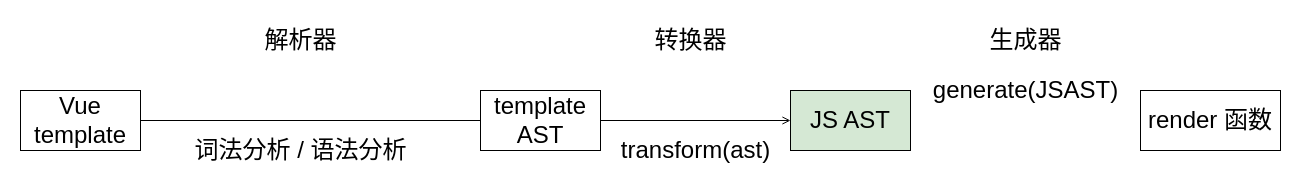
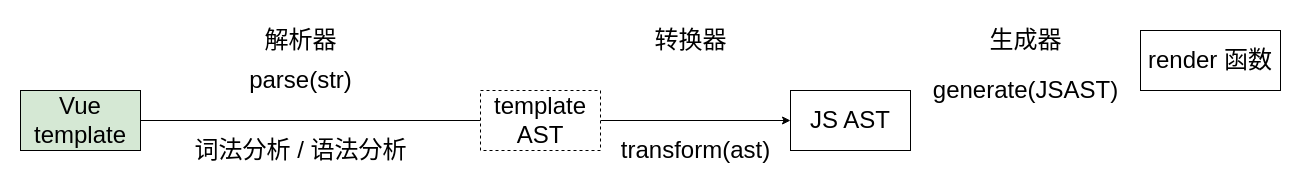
  <mxCell id="0" />
  <mxCell id="1" parent="0" />
  <mxCell id="2" value="" style="edgeStyle=none;html=1;endArrow=none;" parent="1" source="3" target="5" edge="1"><mxGeometry relative="1" as="geometry" /></mxCell>
- <mxCell id="3" value="&lt;font style=&quot;font-size: 24px;&quot;&gt;Vue template&lt;/font&gt;" style="rounded=0;whiteSpace=wrap;html=1;" parent="1" vertex="1"><mxGeometry x="20" y="90" width="120" height="60" as="geometry" /></mxCell>
- <mxCell id="4" value="" style="edgeStyle=none;html=1;endArrow=open;" parent="1" source="5" target="6" edge="1"><mxGeometry relative="1" as="geometry" /></mxCell>
- <mxCell id="5" value="&lt;font style=&quot;font-size: 24px;&quot;&gt;template AST&lt;/font&gt;" style="rounded=0;whiteSpace=wrap;html=1;" parent="1" vertex="1"><mxGeometry x="480" y="90" width="120" height="60" as="geometry" /></mxCell>
- <mxCell id="6" value="&lt;font style=&quot;font-size: 24px;&quot;&gt;JS AST&lt;/font&gt;" style="rounded=0;whiteSpace=wrap;html=1;fillColor=#d5e8d4;" parent="1" vertex="1"><mxGeometry x="790" y="90" width="120" height="60" as="geometry" /></mxCell>
- <mxCell id="7" value="&lt;font style=&quot;font-size: 24px;&quot;&gt;render 函数&lt;/font&gt;" style="whiteSpace=wrap;html=1;rounded=0;" parent="1" vertex="1"><mxGeometry x="1140" y="90" width="140" height="60" as="geometry" /></mxCell>
+ <mxCell id="3" value="&lt;font style=&quot;font-size: 24px;&quot;&gt;Vue template&lt;/font&gt;" style="rounded=0;whiteSpace=wrap;html=1;fillColor=#d5e8d4;" parent="1" vertex="1"><mxGeometry x="20" y="90" width="120" height="60" as="geometry" /></mxCell>
+ <mxCell id="4" value="" style="edgeStyle=none;html=1;" parent="1" source="5" target="6" edge="1"><mxGeometry relative="1" as="geometry" /></mxCell>
+ <mxCell id="5" value="&lt;font style=&quot;font-size: 24px;&quot;&gt;template AST&lt;/font&gt;" style="rounded=0;whiteSpace=wrap;html=1;dashed=1;" parent="1" vertex="1"><mxGeometry x="480" y="90" width="120" height="60" as="geometry" /></mxCell>
+ <mxCell id="6" value="&lt;font style=&quot;font-size: 24px;&quot;&gt;JS AST&lt;/font&gt;" style="rounded=0;whiteSpace=wrap;html=1;" parent="1" vertex="1"><mxGeometry x="790" y="90" width="120" height="60" as="geometry" /></mxCell>
+ <mxCell id="7" value="&lt;font style=&quot;font-size: 24px;&quot;&gt;render 函数&lt;/font&gt;" style="whiteSpace=wrap;html=1;rounded=0;" parent="1" vertex="1"><mxGeometry x="1140" y="30" width="140" height="60" as="geometry" /></mxCell>
  <mxCell id="8" value="transform(ast)" style="text;html=1;align=center;verticalAlign=middle;resizable=0;points=[];autosize=1;strokeColor=none;fillColor=none;fontSize=24;" parent="1" vertex="1"><mxGeometry x="610" y="130" width="170" height="40" as="geometry" /></mxCell>
+ <mxCell id="9" value="parse(str)" style="text;html=1;align=center;verticalAlign=middle;resizable=0;points=[];autosize=1;strokeColor=none;fillColor=none;fontSize=24;" parent="1" vertex="1"><mxGeometry x="235" y="60" width="130" height="40" as="geometry" /></mxCell>
  <mxCell id="10" value="generate(JSAST)" style="text;html=1;align=center;verticalAlign=middle;resizable=0;points=[];autosize=1;strokeColor=none;fillColor=none;fontSize=24;" parent="1" vertex="1"><mxGeometry x="920" y="70" width="210" height="40" as="geometry" /></mxCell>
  <mxCell id="11" value="&lt;font style=&quot;font-size: 24px;&quot;&gt;词法分析 / 语法分析&lt;/font&gt;" style="text;html=1;align=center;verticalAlign=middle;resizable=0;points=[];autosize=1;strokeColor=none;fillColor=none;" vertex="1" parent="1"><mxGeometry x="180" y="130" width="240" height="40" as="geometry" /></mxCell>
  <mxCell id="12" value="解析器" style="text;html=1;align=center;verticalAlign=middle;resizable=0;points=[];autosize=1;strokeColor=none;fillColor=none;fontSize=24;" vertex="1" parent="1"><mxGeometry x="250" y="20" width="100" height="40" as="geometry" /></mxCell>
  <mxCell id="13" value="转换器" style="text;html=1;align=center;verticalAlign=middle;resizable=0;points=[];autosize=1;strokeColor=none;fillColor=none;fontSize=24;" vertex="1" parent="1"><mxGeometry x="640" y="20" width="100" height="40" as="geometry" /></mxCell>
  <mxCell id="14" value="生成器" style="text;html=1;align=center;verticalAlign=middle;resizable=0;points=[];autosize=1;strokeColor=none;fillColor=none;fontSize=24;" vertex="1" parent="1"><mxGeometry x="975" y="20" width="100" height="40" as="geometry" /></mxCell>
